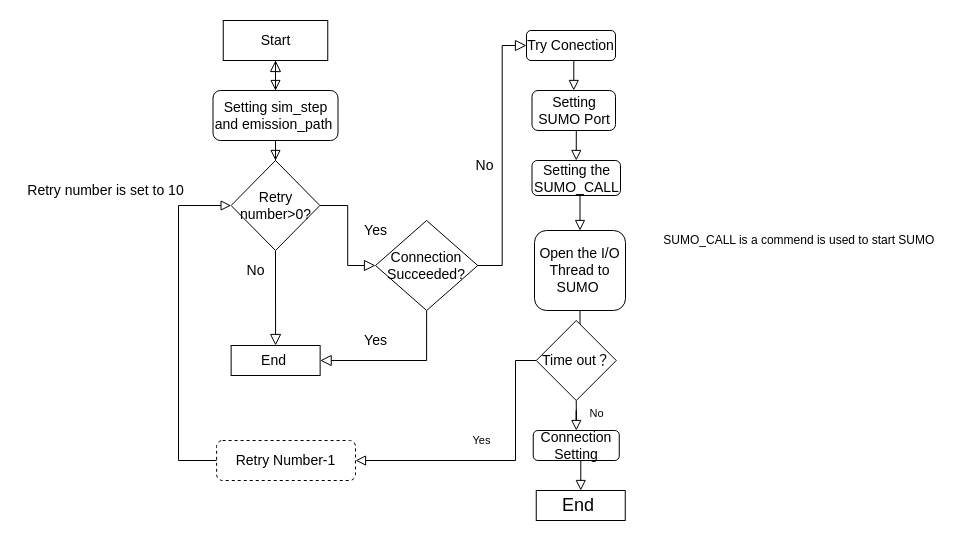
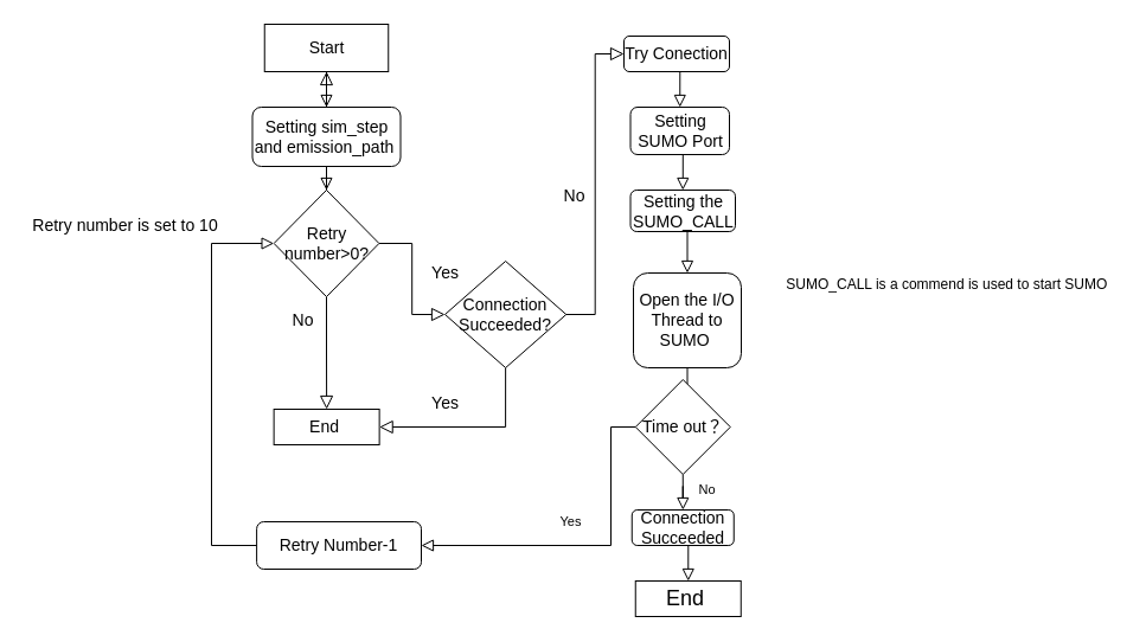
  <mxCell id="0" />
  <mxCell id="1" parent="0" />
  <mxCell id="2" value="" style="rounded=0;html=1;jettySize=auto;orthogonalLoop=1;fontSize=11;endArrow=block;endFill=0;endSize=8;strokeWidth=1;shadow=0;labelBackgroundColor=none;edgeStyle=orthogonalEdgeStyle;entryX=0.5;entryY=0;entryDx=0;entryDy=0;exitX=0.5;exitY=1;exitDx=0;exitDy=0;" parent="1" source="26" target="6" edge="1"><mxGeometry relative="1" as="geometry"><mxPoint x="274.966" y="60" as="sourcePoint" /><mxPoint x="275" y="100" as="targetPoint" /></mxGeometry></mxCell>
  <mxCell id="3" value="No" style="rounded=0;html=1;jettySize=auto;orthogonalLoop=1;fontSize=11;endArrow=block;endFill=0;endSize=8;strokeWidth=1;shadow=0;labelBackgroundColor=none;edgeStyle=orthogonalEdgeStyle;exitX=0.5;exitY=1;exitDx=0;exitDy=0;" parent="1" source="18" target="20" edge="1"><mxGeometry x="0.333" y="20" relative="1" as="geometry"><mxPoint as="offset" /><mxPoint x="575" y="420" as="sourcePoint" /><mxPoint x="566" y="410" as="targetPoint" /></mxGeometry></mxCell>
- <mxCell id="4" value="&lt;font style=&quot;font-size: 14px&quot;&gt;Retry Number-1&lt;/font&gt;" style="rounded=1;whiteSpace=wrap;html=1;fontSize=12;glass=0;strokeWidth=1;shadow=0;dashed=1;" parent="1" vertex="1"><mxGeometry x="216.12" y="440" width="138.88" height="40" as="geometry" /></mxCell>
+ <mxCell id="4" value="&lt;font style=&quot;font-size: 14px&quot;&gt;Retry Number-1&lt;/font&gt;" style="rounded=1;whiteSpace=wrap;html=1;fontSize=12;glass=0;strokeWidth=1;shadow=0;" parent="1" vertex="1"><mxGeometry x="216.12" y="440" width="138.88" height="40" as="geometry" /></mxCell>
  <mxCell id="5" value="" style="edgeStyle=orthogonalEdgeStyle;rounded=0;orthogonalLoop=1;jettySize=auto;html=1;fontSize=18;endArrow=block;endFill=0;endSize=9;" parent="1" source="6" target="26" edge="1"><mxGeometry relative="1" as="geometry" /></mxCell>
  <mxCell id="6" value="&lt;font style=&quot;font-size: 14px&quot;&gt;Setting sim_step and emission_path&amp;nbsp;&lt;/font&gt;" style="rounded=1;whiteSpace=wrap;html=1;" parent="1" vertex="1"><mxGeometry x="212.5" y="90" width="125" height="50" as="geometry" /></mxCell>
  <mxCell id="7" style="edgeStyle=orthogonalEdgeStyle;rounded=0;orthogonalLoop=1;jettySize=auto;html=1;exitX=1;exitY=0.5;exitDx=0;exitDy=0;entryX=0;entryY=0.5;entryDx=0;entryDy=0;fontSize=14;endArrow=block;endFill=0;endSize=9;" parent="1" source="9" target="29" edge="1"><mxGeometry relative="1" as="geometry" /></mxCell>
  <mxCell id="8" style="edgeStyle=orthogonalEdgeStyle;rounded=0;orthogonalLoop=1;jettySize=auto;html=1;exitX=0.5;exitY=1;exitDx=0;exitDy=0;fontSize=14;endArrow=block;endFill=0;endSize=9;entryX=0.5;entryY=0;entryDx=0;entryDy=0;" parent="1" source="9" target="32" edge="1"><mxGeometry relative="1" as="geometry"><mxPoint x="275" y="310" as="targetPoint" /></mxGeometry></mxCell>
  <mxCell id="9" value="&lt;font style=&quot;font-size: 14px&quot;&gt;Retry number&amp;gt;0?&lt;/font&gt;" style="rhombus;whiteSpace=wrap;html=1;" parent="1" vertex="1"><mxGeometry x="230.63" y="160" width="88.75" height="90" as="geometry" /></mxCell>
  <mxCell id="10" value="" style="rounded=0;html=1;jettySize=auto;orthogonalLoop=1;fontSize=11;endArrow=block;endFill=0;endSize=8;strokeWidth=1;shadow=0;labelBackgroundColor=none;edgeStyle=orthogonalEdgeStyle;entryX=0.5;entryY=0;entryDx=0;entryDy=0;" parent="1" source="6" target="9" edge="1"><mxGeometry relative="1" as="geometry"><mxPoint x="274.5" y="150" as="sourcePoint" /><mxPoint x="274.5" y="180" as="targetPoint" /></mxGeometry></mxCell>
  <mxCell id="11" value="" style="rounded=0;html=1;jettySize=auto;orthogonalLoop=1;fontSize=11;endArrow=block;endFill=0;endSize=8;strokeWidth=1;shadow=0;labelBackgroundColor=none;edgeStyle=orthogonalEdgeStyle;exitX=0.5;exitY=1;exitDx=0;exitDy=0;entryX=0.5;entryY=0;entryDx=0;entryDy=0;" parent="1" source="22" target="12" edge="1"><mxGeometry relative="1" as="geometry"><mxPoint x="566" y="70" as="sourcePoint" /><mxPoint x="566" y="110" as="targetPoint" /></mxGeometry></mxCell>
  <mxCell id="12" value="&lt;font style=&quot;font-size: 14px&quot;&gt;Setting SUMO Port&lt;/font&gt;" style="rounded=1;whiteSpace=wrap;html=1;" parent="1" vertex="1"><mxGeometry x="531.5" y="90" width="83.5" height="40" as="geometry" /></mxCell>
  <mxCell id="13" value="" style="rounded=0;html=1;jettySize=auto;orthogonalLoop=1;fontSize=11;endArrow=block;endFill=0;endSize=8;strokeWidth=1;shadow=0;labelBackgroundColor=none;edgeStyle=orthogonalEdgeStyle;exitX=0.5;exitY=1;exitDx=0;exitDy=0;entryX=0.5;entryY=0;entryDx=0;entryDy=0;" parent="1" source="12" target="14" edge="1"><mxGeometry relative="1" as="geometry"><mxPoint x="565.66" y="150" as="sourcePoint" /><mxPoint x="565.66" y="170" as="targetPoint" /><Array as="points" /></mxGeometry></mxCell>
  <mxCell id="14" value="&lt;font style=&quot;font-size: 14px&quot;&gt;Setting the SUMO_CALL&lt;/font&gt;" style="rounded=1;whiteSpace=wrap;html=1;" parent="1" vertex="1"><mxGeometry x="531.5" y="160" width="88.5" height="35" as="geometry" /></mxCell>
  <mxCell id="15" value="&lt;font style=&quot;font-size: 14px&quot;&gt;Open the I/O Thread to SUMO&amp;nbsp;&lt;/font&gt;" style="rounded=1;whiteSpace=wrap;html=1;" parent="1" vertex="1"><mxGeometry x="534" y="230" width="91" height="80" as="geometry" /></mxCell>
  <mxCell id="16" value="" style="rounded=0;html=1;jettySize=auto;orthogonalLoop=1;fontSize=11;endArrow=block;endFill=0;endSize=8;strokeWidth=1;shadow=0;labelBackgroundColor=none;edgeStyle=orthogonalEdgeStyle;exitX=0.5;exitY=1;exitDx=0;exitDy=0;entryX=0.5;entryY=0;entryDx=0;entryDy=0;" parent="1" source="14" target="15" edge="1"><mxGeometry relative="1" as="geometry"><mxPoint x="576" y="130" as="sourcePoint" /><mxPoint x="576" y="160" as="targetPoint" /><Array as="points" /></mxGeometry></mxCell>
  <mxCell id="17" value="" style="rounded=0;html=1;jettySize=auto;orthogonalLoop=1;fontSize=11;endArrow=block;endFill=0;endSize=8;strokeWidth=1;shadow=0;labelBackgroundColor=none;edgeStyle=orthogonalEdgeStyle;exitX=0.5;exitY=1;exitDx=0;exitDy=0;" parent="1" source="15" target="18" edge="1"><mxGeometry relative="1" as="geometry"><mxPoint x="574.66" y="260" as="sourcePoint" /><mxPoint x="571" y="280" as="targetPoint" /><Array as="points" /></mxGeometry></mxCell>
  <mxCell id="18" value="&lt;font style=&quot;font-size: 14px&quot;&gt;Time out？&lt;/font&gt;" style="rhombus;whiteSpace=wrap;html=1;" parent="1" vertex="1"><mxGeometry x="535.75" y="320" width="80" height="80" as="geometry" /></mxCell>
  <mxCell id="19" value="&lt;font style=&quot;font-size: 18px&quot;&gt;End&amp;nbsp;&lt;/font&gt;" style="whiteSpace=wrap;html=1;" parent="1" vertex="1"><mxGeometry x="535.75" y="490" width="89" height="30" as="geometry" /></mxCell>
- <mxCell id="20" value="&lt;font style=&quot;font-size: 14px&quot;&gt;Connection Setting&lt;/font&gt;" style="rounded=1;whiteSpace=wrap;html=1;" parent="1" vertex="1"><mxGeometry x="532.75" y="430" width="86" height="30" as="geometry" /></mxCell>
+ <mxCell id="20" value="&lt;font style=&quot;font-size: 14px&quot;&gt;Connection Succeeded&lt;/font&gt;" style="rounded=1;whiteSpace=wrap;html=1;" parent="1" vertex="1"><mxGeometry x="532.75" y="430" width="86" height="30" as="geometry" /></mxCell>
  <mxCell id="21" value="" style="rounded=0;html=1;jettySize=auto;orthogonalLoop=1;fontSize=11;endArrow=block;endFill=0;endSize=8;strokeWidth=1;shadow=0;labelBackgroundColor=none;edgeStyle=orthogonalEdgeStyle;entryX=0.5;entryY=0;entryDx=0;entryDy=0;exitX=0.5;exitY=1;exitDx=0;exitDy=0;" parent="1" source="20" target="19" edge="1"><mxGeometry relative="1" as="geometry"><mxPoint x="550" y="390" as="sourcePoint" /><mxPoint x="625" y="430" as="targetPoint" /><Array as="points" /></mxGeometry></mxCell>
  <mxCell id="22" value="&lt;span&gt;&lt;font style=&quot;font-size: 14px&quot;&gt;Try Conection&lt;/font&gt;&lt;/span&gt;" style="rounded=1;whiteSpace=wrap;html=1;" parent="1" vertex="1"><mxGeometry x="526" y="30" width="89" height="30" as="geometry" /></mxCell>
  <mxCell id="23" value="Yes" style="edgeStyle=orthogonalEdgeStyle;rounded=0;html=1;jettySize=auto;orthogonalLoop=1;fontSize=11;endArrow=block;endFill=0;endSize=8;strokeWidth=1;shadow=0;labelBackgroundColor=none;exitX=0;exitY=0.5;exitDx=0;exitDy=0;entryX=1;entryY=0.5;entryDx=0;entryDy=0;" parent="1" source="18" target="4" edge="1"><mxGeometry x="0.102" y="-20" relative="1" as="geometry"><mxPoint as="offset" /><mxPoint x="295" y="305" as="sourcePoint" /><mxPoint x="508.5" y="140" as="targetPoint" /><Array as="points"><mxPoint x="515" y="360" /><mxPoint x="515" y="460" /></Array></mxGeometry></mxCell>
  <mxCell id="24" value="" style="rounded=0;html=1;jettySize=auto;orthogonalLoop=1;fontSize=11;endArrow=block;endFill=0;endSize=8;strokeWidth=1;shadow=0;labelBackgroundColor=none;edgeStyle=orthogonalEdgeStyle;exitX=0;exitY=0.5;exitDx=0;exitDy=0;entryX=0;entryY=0.5;entryDx=0;entryDy=0;" parent="1" source="4" target="9" edge="1"><mxGeometry relative="1" as="geometry"><mxPoint x="135" y="350" as="sourcePoint" /><mxPoint x="178" y="190" as="targetPoint" /><Array as="points"><mxPoint x="178" y="460" /><mxPoint x="178" y="205" /></Array></mxGeometry></mxCell>
  <mxCell id="25" value="SUMO_CALL is a commend is used to start SUMO&amp;nbsp;" style="text;html=1;align=center;verticalAlign=middle;resizable=0;points=[];autosize=1;strokeColor=none;fillColor=none;" parent="1" vertex="1"><mxGeometry x="655" y="230" width="290" height="20" as="geometry" /></mxCell>
  <mxCell id="26" value="&lt;font style=&quot;font-size: 14px&quot;&gt;Start&lt;/font&gt;" style="whiteSpace=wrap;html=1;" parent="1" vertex="1"><mxGeometry x="222.75" y="20" width="104.5" height="40" as="geometry" /></mxCell>
  <mxCell id="27" style="edgeStyle=orthogonalEdgeStyle;rounded=0;orthogonalLoop=1;jettySize=auto;html=1;exitX=0.5;exitY=1;exitDx=0;exitDy=0;entryX=1;entryY=0.5;entryDx=0;entryDy=0;fontSize=14;endArrow=block;endFill=0;endSize=9;" parent="1" source="29" target="32" edge="1"><mxGeometry relative="1" as="geometry" /></mxCell>
  <mxCell id="28" style="edgeStyle=orthogonalEdgeStyle;rounded=0;orthogonalLoop=1;jettySize=auto;html=1;entryX=0;entryY=0.5;entryDx=0;entryDy=0;fontSize=14;endArrow=block;endFill=0;endSize=9;" parent="1" source="29" target="22" edge="1"><mxGeometry relative="1" as="geometry" /></mxCell>
  <mxCell id="29" value="Connection Succeeded?" style="rhombus;whiteSpace=wrap;html=1;fontSize=14;" parent="1" vertex="1"><mxGeometry x="375" y="220" width="102.25" height="90" as="geometry" /></mxCell>
  <mxCell id="30" value="Yes" style="text;html=1;align=center;verticalAlign=middle;resizable=0;points=[];autosize=1;strokeColor=none;fillColor=none;fontSize=14;" parent="1" vertex="1"><mxGeometry x="355" y="220" width="40" height="20" as="geometry" /></mxCell>
  <mxCell id="31" value="No" style="text;html=1;align=center;verticalAlign=middle;resizable=0;points=[];autosize=1;strokeColor=none;fillColor=none;fontSize=14;" parent="1" vertex="1"><mxGeometry x="240" y="260" width="30" height="20" as="geometry" /></mxCell>
  <mxCell id="32" value="&lt;font style=&quot;font-size: 14px&quot;&gt;End&amp;nbsp;&lt;/font&gt;" style="whiteSpace=wrap;html=1;" parent="1" vertex="1"><mxGeometry x="230.63" y="345" width="89" height="30" as="geometry" /></mxCell>
  <mxCell id="33" value="Yes" style="text;html=1;align=center;verticalAlign=middle;resizable=0;points=[];autosize=1;strokeColor=none;fillColor=none;fontSize=14;" parent="1" vertex="1"><mxGeometry x="355" y="330" width="40" height="20" as="geometry" /></mxCell>
  <mxCell id="34" value="No" style="text;html=1;align=center;verticalAlign=middle;resizable=0;points=[];autosize=1;strokeColor=none;fillColor=none;fontSize=14;" parent="1" vertex="1"><mxGeometry x="469" y="155" width="30" height="20" as="geometry" /></mxCell>
  <mxCell id="35" value="Retry number is set to 10" style="text;html=1;align=center;verticalAlign=middle;resizable=0;points=[];autosize=1;strokeColor=none;fillColor=none;fontSize=14;" parent="1" vertex="1"><mxGeometry x="20" y="180" width="170" height="20" as="geometry" /></mxCell>
